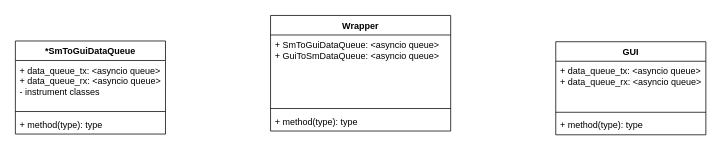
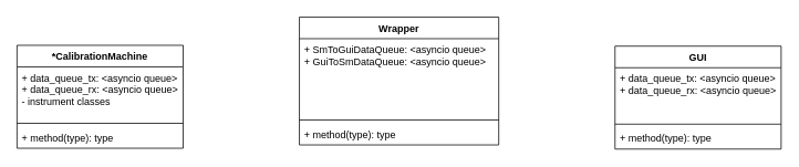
  <mxCell id="0" />
  <mxCell id="1" parent="0" />
  <mxCell id="2" value="Wrapper" style="swimlane;fontStyle=1;align=center;verticalAlign=top;childLayout=stackLayout;horizontal=1;startSize=26;horizontalStack=0;resizeParent=1;resizeParentMax=0;resizeLast=0;collapsible=1;marginBottom=0;" vertex="1" parent="1"><mxGeometry x="360" y="20" width="240" height="154" as="geometry" /></mxCell>
  <mxCell id="3" value="+ SmToGuiDataQueue: &lt;asyncio queue&gt;&#10;+ GuiToSmDataQueue: &lt;asyncio queue&gt;" style="text;strokeColor=none;fillColor=none;align=left;verticalAlign=top;spacingLeft=4;spacingRight=4;overflow=hidden;rotatable=0;points=[[0,0.5],[1,0.5]];portConstraint=eastwest;" vertex="1" parent="2"><mxGeometry y="26" width="240" height="94" as="geometry" /></mxCell>
  <mxCell id="4" value="" style="line;strokeWidth=1;fillColor=none;align=left;verticalAlign=middle;spacingTop=-1;spacingLeft=3;spacingRight=3;rotatable=0;labelPosition=right;points=[];portConstraint=eastwest;" vertex="1" parent="2"><mxGeometry y="120" width="240" height="8" as="geometry" /></mxCell>
  <mxCell id="5" value="+ method(type): type" style="text;strokeColor=none;fillColor=none;align=left;verticalAlign=top;spacingLeft=4;spacingRight=4;overflow=hidden;rotatable=0;points=[[0,0.5],[1,0.5]];portConstraint=eastwest;" vertex="1" parent="2"><mxGeometry y="128" width="240" height="26" as="geometry" /></mxCell>
  <mxCell id="6" value="GUI" style="swimlane;fontStyle=1;align=center;verticalAlign=top;childLayout=stackLayout;horizontal=1;startSize=26;horizontalStack=0;resizeParent=1;resizeParentMax=0;resizeLast=0;collapsible=1;marginBottom=0;" vertex="1" parent="1"><mxGeometry x="740" y="55" width="200" height="124" as="geometry" /></mxCell>
  <mxCell id="7" value="+ data_queue_tx: &lt;asyncio queue&gt;&#10;+ data_queue_rx: &lt;asyncio queue&gt;" style="text;strokeColor=none;fillColor=none;align=left;verticalAlign=top;spacingLeft=4;spacingRight=4;overflow=hidden;rotatable=0;points=[[0,0.5],[1,0.5]];portConstraint=eastwest;" vertex="1" parent="6"><mxGeometry y="26" width="200" height="64" as="geometry" /></mxCell>
  <mxCell id="8" value="" style="line;strokeWidth=1;fillColor=none;align=left;verticalAlign=middle;spacingTop=-1;spacingLeft=3;spacingRight=3;rotatable=0;labelPosition=right;points=[];portConstraint=eastwest;" vertex="1" parent="6"><mxGeometry y="90" width="200" height="8" as="geometry" /></mxCell>
  <mxCell id="9" value="+ method(type): type" style="text;strokeColor=none;fillColor=none;align=left;verticalAlign=top;spacingLeft=4;spacingRight=4;overflow=hidden;rotatable=0;points=[[0,0.5],[1,0.5]];portConstraint=eastwest;" vertex="1" parent="6"><mxGeometry y="98" width="200" height="26" as="geometry" /></mxCell>
- <mxCell id="10" value="*SmToGuiDataQueue" style="swimlane;fontStyle=1;align=center;verticalAlign=top;childLayout=stackLayout;horizontal=1;startSize=26;horizontalStack=0;resizeParent=1;resizeParentMax=0;resizeLast=0;collapsible=1;marginBottom=0;" vertex="1" parent="1"><mxGeometry x="20" y="54" width="200" height="124" as="geometry" /></mxCell>
+ <mxCell id="10" value="*CalibrationMachine" style="swimlane;fontStyle=1;align=center;verticalAlign=top;childLayout=stackLayout;horizontal=1;startSize=26;horizontalStack=0;resizeParent=1;resizeParentMax=0;resizeLast=0;collapsible=1;marginBottom=0;" vertex="1" parent="1"><mxGeometry x="20" y="54" width="200" height="124" as="geometry" /></mxCell>
  <mxCell id="11" value="+ data_queue_tx: &lt;asyncio queue&gt;&#10;+ data_queue_rx: &lt;asyncio queue&gt;&#10;- instrument classes" style="text;strokeColor=none;fillColor=none;align=left;verticalAlign=top;spacingLeft=4;spacingRight=4;overflow=hidden;rotatable=0;points=[[0,0.5],[1,0.5]];portConstraint=eastwest;" vertex="1" parent="10"><mxGeometry y="26" width="200" height="64" as="geometry" /></mxCell>
  <mxCell id="12" value="" style="line;strokeWidth=1;fillColor=none;align=left;verticalAlign=middle;spacingTop=-1;spacingLeft=3;spacingRight=3;rotatable=0;labelPosition=right;points=[];portConstraint=eastwest;" vertex="1" parent="10"><mxGeometry y="90" width="200" height="8" as="geometry" /></mxCell>
  <mxCell id="13" value="+ method(type): type" style="text;strokeColor=none;fillColor=none;align=left;verticalAlign=top;spacingLeft=4;spacingRight=4;overflow=hidden;rotatable=0;points=[[0,0.5],[1,0.5]];portConstraint=eastwest;" vertex="1" parent="10"><mxGeometry y="98" width="200" height="26" as="geometry" /></mxCell>
